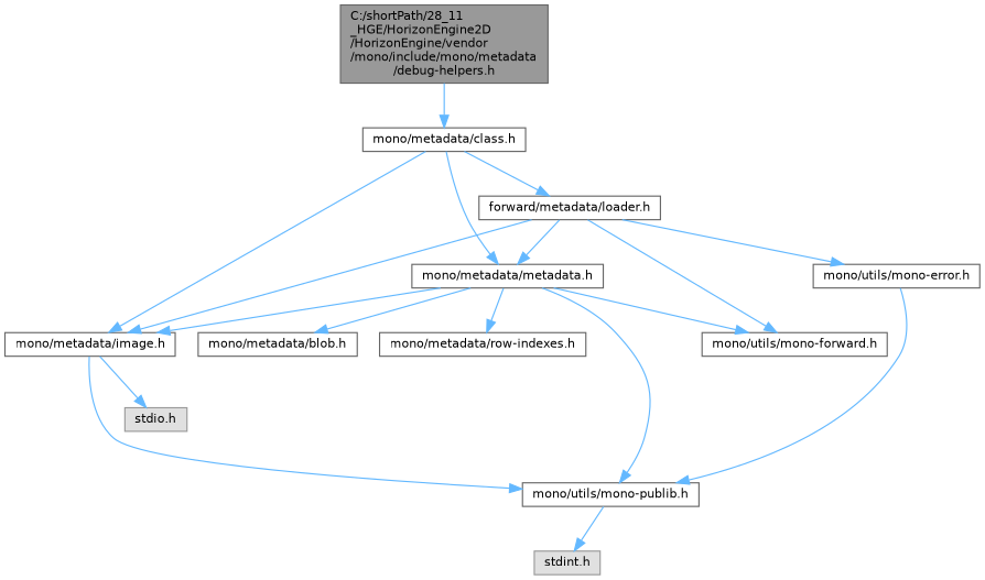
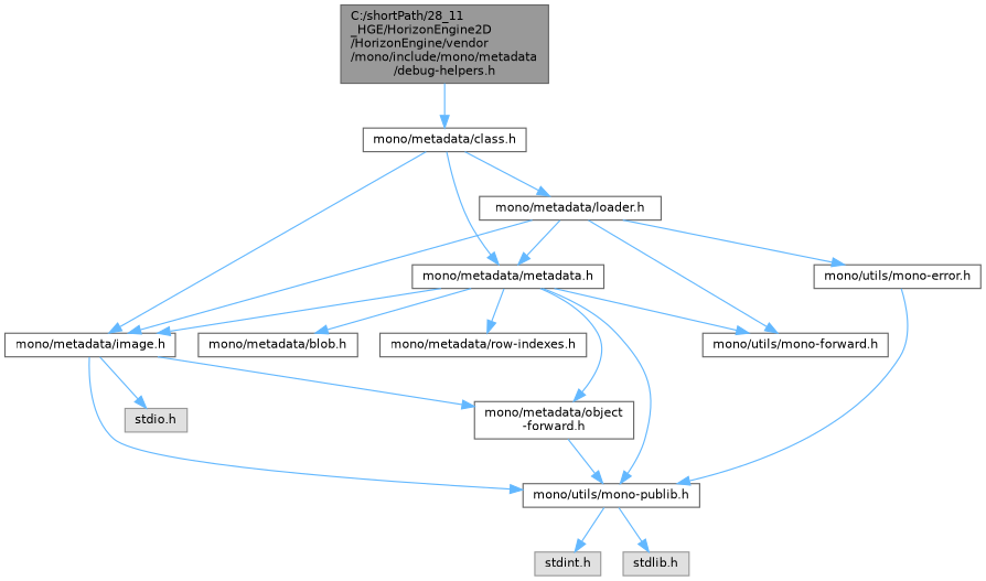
  digraph {
    node [color=grey40 fillcolor=white fontname=Helvetica fontsize=10 shape=box style=filled]
    edge [color=steelblue1 fontname=Helvetica fontsize=10 labelfontname=Helvetica labelfontsize=10 style=solid]
    n1 [color=gray40 fillcolor=grey60 fontcolor=black height=0.2 label="C:/shortPath/28_11\l_HGE/HorizonEngine2D\l/HorizonEngine/vendor\l/mono/include/mono/metadata\l/debug-helpers.h" width=0.4]
    n2 [height=0.2 label="mono/metadata/class.h" width=0.4]
    n3 [height=0.2 label="mono/metadata/metadata.h" width=0.4]
    n4 [height=0.2 label="mono/metadata/image.h" width=0.4]
-   n5 [height=0.2 label="forward/metadata/loader.h" width=0.4]
+   n5 [height=0.2 label="mono/metadata/loader.h" width=0.4]
    n6 [height=0.2 label="mono/utils/mono-publib.h" width=0.4]
    n7 [height=0.2 label="mono/utils/mono-forward.h" width=0.4]
    n8 [height=0.2 label="mono/metadata/blob.h" width=0.4]
    n9 [height=0.2 label="mono/metadata/row-indexes.h" width=0.4]
+   n10 [height=0.2 label="mono/metadata/object\l-forward.h" width=0.4]
    n11 [color=grey60 fillcolor="#E0E0E0" height=0.2 label="stdio.h" width=0.4]
    n12 [height=0.2 label="mono/utils/mono-error.h" width=0.4]
    n13 [color=grey60 fillcolor="#E0E0E0" height=0.2 label="stdint.h" width=0.4]
+   n14 [color=grey60 fillcolor="#E0E0E0" height=0.2 label="stdlib.h" width=0.4]
    n1 -> n2
    n2 -> n3
    n2 -> n4
    n2 -> n5
    n3 -> n4
    n3 -> n6
    n3 -> n7
    n3 -> n8
    n3 -> n9
+   n3 -> n10
    n4 -> n6
+   n4 -> n10
    n4 -> n11
    n5 -> n3
    n5 -> n4
    n5 -> n7
    n5 -> n12
    n6 -> n13
+   n6 -> n14
+   n10 -> n6
    n12 -> n6
  }
